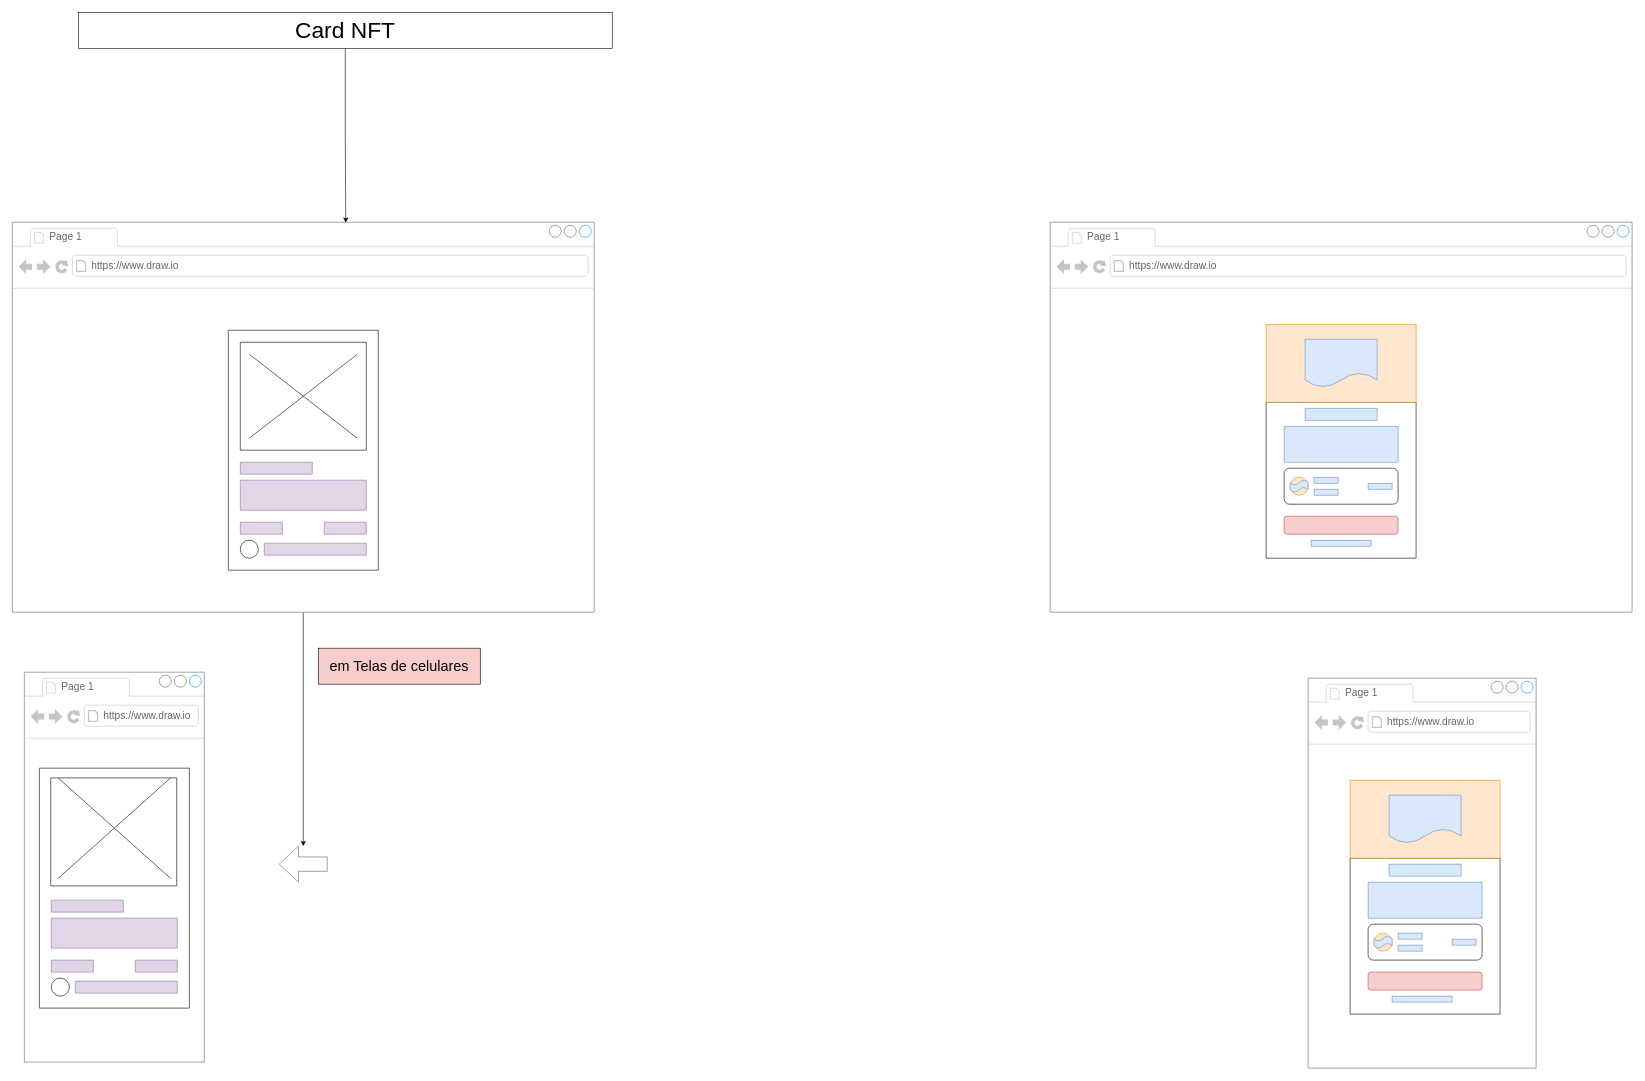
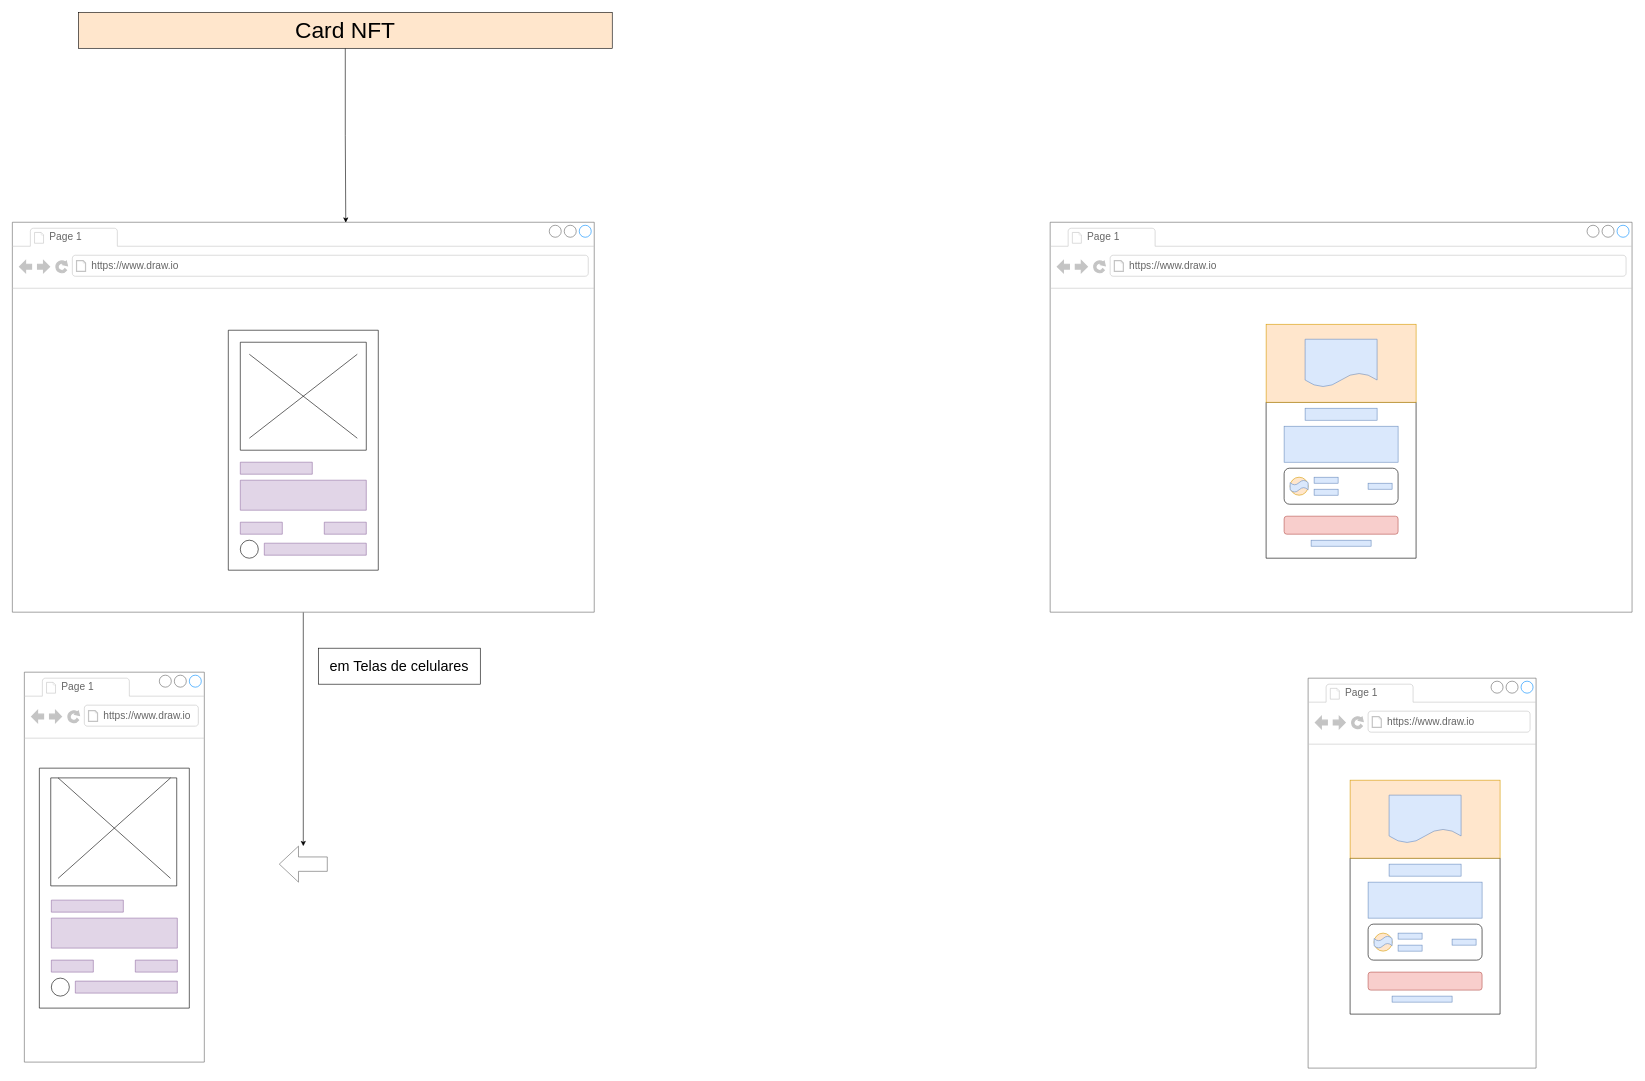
  <mxCell id="0" />
  <mxCell id="1" parent="0" />
  <mxCell id="2" value="" style="edgeStyle=orthogonalEdgeStyle;rounded=0;orthogonalLoop=1;jettySize=auto;html=1;" edge="1" parent="1" source="3" target="29"><mxGeometry relative="1" as="geometry" /></mxCell>
  <mxCell id="3" value="" style="strokeWidth=1;shadow=0;dashed=0;align=center;html=1;shape=mxgraph.mockup.containers.browserWindow;rSize=0;strokeColor=#666666;strokeColor2=#008cff;strokeColor3=#c4c4c4;mainText=,;recursiveResize=0;" parent="1" vertex="1"><mxGeometry x="20" y="370" width="970" height="650" as="geometry" /></mxCell>
  <mxCell id="4" value="Page 1" style="strokeWidth=1;shadow=0;dashed=0;align=center;html=1;shape=mxgraph.mockup.containers.anchor;fontSize=17;fontColor=#666666;align=left;whiteSpace=wrap;" parent="3" vertex="1"><mxGeometry x="60" y="12" width="110" height="26" as="geometry" /></mxCell>
  <mxCell id="5" value="https://www.draw.io" style="strokeWidth=1;shadow=0;dashed=0;align=center;html=1;shape=mxgraph.mockup.containers.anchor;rSize=0;fontSize=17;fontColor=#666666;align=left;" parent="3" vertex="1"><mxGeometry x="130" y="60" width="250" height="26" as="geometry" /></mxCell>
  <mxCell id="6" value="" style="verticalLabelPosition=bottom;verticalAlign=top;html=1;shape=mxgraph.basic.rect;fillColor2=none;strokeWidth=1;size=20;indent=5;" parent="3" vertex="1"><mxGeometry x="360" y="180" width="250" height="400" as="geometry" /></mxCell>
  <mxCell id="7" value="" style="verticalLabelPosition=bottom;verticalAlign=top;html=1;shape=mxgraph.basic.rect;fillColor2=none;strokeWidth=1;size=20;indent=3.33;" parent="3" vertex="1"><mxGeometry x="380" y="200" width="210" height="180" as="geometry" /></mxCell>
  <mxCell id="8" value="" style="verticalLabelPosition=bottom;verticalAlign=top;html=1;shape=mxgraph.basic.rect;fillColor2=none;strokeWidth=1;size=20;indent=5;fillColor=#e1d5e7;strokeColor=#9673a6;" parent="3" vertex="1"><mxGeometry x="380" y="400" width="120" height="20" as="geometry" /></mxCell>
  <mxCell id="9" value="" style="verticalLabelPosition=bottom;verticalAlign=top;html=1;shape=mxgraph.basic.rect;fillColor2=none;strokeWidth=1;size=20;indent=5;fillColor=#e1d5e7;strokeColor=#9673a6;" parent="3" vertex="1"><mxGeometry x="380" y="430" width="210" height="50" as="geometry" /></mxCell>
  <mxCell id="10" value="" style="verticalLabelPosition=bottom;verticalAlign=top;html=1;shape=mxgraph.basic.rect;fillColor2=none;strokeWidth=1;size=20;indent=5;fillColor=#e1d5e7;strokeColor=#9673a6;" parent="3" vertex="1"><mxGeometry x="380" y="500" width="70" height="20" as="geometry" /></mxCell>
  <mxCell id="11" value="" style="verticalLabelPosition=bottom;verticalAlign=top;html=1;shape=mxgraph.basic.rect;fillColor2=none;strokeWidth=1;size=20;indent=5;fillColor=#e1d5e7;strokeColor=#9673a6;" parent="3" vertex="1"><mxGeometry x="520" y="500" width="70" height="20" as="geometry" /></mxCell>
  <mxCell id="12" value="" style="ellipse;whiteSpace=wrap;html=1;aspect=fixed;" parent="3" vertex="1"><mxGeometry x="380" y="530" width="30" height="30" as="geometry" /></mxCell>
  <mxCell id="13" value="" style="verticalLabelPosition=bottom;verticalAlign=top;html=1;shape=mxgraph.basic.rect;fillColor2=none;strokeWidth=1;size=20;indent=5;fillColor=#e1d5e7;strokeColor=#9673a6;" parent="3" vertex="1"><mxGeometry x="420" y="535" width="170" height="20" as="geometry" /></mxCell>
  <mxCell id="14" value="" style="shape=mxgraph.sysml.x;" parent="3" vertex="1"><mxGeometry x="395" y="220" width="180" height="140" as="geometry" /></mxCell>
  <mxCell id="15" value="" style="strokeWidth=1;shadow=0;dashed=0;align=center;html=1;shape=mxgraph.mockup.containers.browserWindow;rSize=0;strokeColor=#666666;strokeColor2=#008cff;strokeColor3=#c4c4c4;mainText=,;recursiveResize=0;" parent="1" vertex="1"><mxGeometry x="40" y="1120" width="300" height="650" as="geometry" /></mxCell>
  <mxCell id="16" value="Page 1" style="strokeWidth=1;shadow=0;dashed=0;align=center;html=1;shape=mxgraph.mockup.containers.anchor;fontSize=17;fontColor=#666666;align=left;whiteSpace=wrap;" parent="15" vertex="1"><mxGeometry x="60" y="12" width="110" height="26" as="geometry" /></mxCell>
  <mxCell id="17" value="https://www.draw.io" style="strokeWidth=1;shadow=0;dashed=0;align=center;html=1;shape=mxgraph.mockup.containers.anchor;rSize=0;fontSize=17;fontColor=#666666;align=left;" parent="15" vertex="1"><mxGeometry x="130" y="60" width="250" height="26" as="geometry" /></mxCell>
  <mxCell id="18" value="" style="verticalLabelPosition=bottom;verticalAlign=top;html=1;shape=mxgraph.basic.rect;fillColor2=none;strokeWidth=1;size=20;indent=5;" parent="15" vertex="1"><mxGeometry x="25" y="160" width="250" height="400" as="geometry" /></mxCell>
  <mxCell id="19" value="" style="verticalLabelPosition=bottom;verticalAlign=top;html=1;shape=mxgraph.basic.rect;fillColor2=none;strokeWidth=1;size=20;indent=5;fillColor=#e1d5e7;strokeColor=#9673a6;" parent="15" vertex="1"><mxGeometry x="45" y="380" width="120" height="20" as="geometry" /></mxCell>
  <mxCell id="20" value="" style="verticalLabelPosition=bottom;verticalAlign=top;html=1;shape=mxgraph.basic.rect;fillColor2=none;strokeWidth=1;size=20;indent=5;fillColor=#e1d5e7;strokeColor=#9673a6;" parent="15" vertex="1"><mxGeometry x="45" y="410" width="210" height="50" as="geometry" /></mxCell>
  <mxCell id="21" value="" style="verticalLabelPosition=bottom;verticalAlign=top;html=1;shape=mxgraph.basic.rect;fillColor2=none;strokeWidth=1;size=20;indent=5;fillColor=#e1d5e7;strokeColor=#9673a6;" parent="15" vertex="1"><mxGeometry x="45" y="480" width="70" height="20" as="geometry" /></mxCell>
  <mxCell id="22" value="" style="ellipse;whiteSpace=wrap;html=1;aspect=fixed;" parent="15" vertex="1"><mxGeometry x="45" y="510" width="30" height="30" as="geometry" /></mxCell>
  <mxCell id="23" value="" style="verticalLabelPosition=bottom;verticalAlign=top;html=1;shape=mxgraph.basic.rect;fillColor2=none;strokeWidth=1;size=20;indent=5;fillColor=#e1d5e7;strokeColor=#9673a6;" parent="15" vertex="1"><mxGeometry x="85" y="515" width="170" height="20" as="geometry" /></mxCell>
  <mxCell id="24" value="" style="verticalLabelPosition=bottom;verticalAlign=top;html=1;shape=mxgraph.basic.rect;fillColor2=none;strokeWidth=1;size=20;indent=5;fillColor=#e1d5e7;strokeColor=#9673a6;" parent="15" vertex="1"><mxGeometry x="185" y="480" width="70" height="20" as="geometry" /></mxCell>
  <mxCell id="25" value="" style="verticalLabelPosition=bottom;verticalAlign=top;html=1;shape=mxgraph.basic.rect;fillColor2=none;strokeWidth=1;size=20;indent=3.33;" parent="15" vertex="1"><mxGeometry x="44" y="176.25" width="210" height="180" as="geometry" /></mxCell>
  <mxCell id="26" value="" style="shape=mxgraph.sysml.x;" parent="15" vertex="1"><mxGeometry x="56.25" y="176.25" width="187.5" height="167.5" as="geometry" /></mxCell>
  <mxCell id="27" value="" style="edgeStyle=orthogonalEdgeStyle;rounded=0;orthogonalLoop=1;jettySize=auto;html=1;entryX=0.573;entryY=0.001;entryDx=0;entryDy=0;entryPerimeter=0;" edge="1" parent="1" source="28" target="3"><mxGeometry relative="1" as="geometry"><mxPoint x="575" y="160" as="targetPoint" /></mxGeometry></mxCell>
- <mxCell id="28" value="&lt;font style=&quot;font-size: 38px;&quot;&gt;Card NFT&lt;/font&gt;" style="rounded=0;whiteSpace=wrap;html=1;" vertex="1" parent="1"><mxGeometry x="130" y="20" width="890" height="60" as="geometry" /></mxCell>
+ <mxCell id="28" value="&lt;font style=&quot;font-size: 38px;&quot;&gt;Card NFT&lt;/font&gt;" style="rounded=0;whiteSpace=wrap;html=1;fillColor=#ffe6cc;" vertex="1" parent="1"><mxGeometry x="130" y="20" width="890" height="60" as="geometry" /></mxCell>
  <mxCell id="29" value="" style="shape=singleArrow;whiteSpace=wrap;html=1;arrowWidth=0.4;arrowSize=0.4;strokeColor=#666666;strokeWidth=1;shadow=0;dashed=0;rotation=-180;" vertex="1" parent="1"><mxGeometry x="465" y="1410" width="80" height="60" as="geometry" /></mxCell>
- <mxCell id="30" value="&lt;font style=&quot;font-size: 24px;&quot;&gt;em Telas de celulares&lt;/font&gt;" style="whiteSpace=wrap;html=1;fillColor=#f8cecc;" vertex="1" parent="1"><mxGeometry x="530" y="1080" width="270" height="60" as="geometry" /></mxCell>
+ <mxCell id="30" value="&lt;font style=&quot;font-size: 24px;&quot;&gt;em Telas de celulares&lt;/font&gt;" style="whiteSpace=wrap;html=1;" vertex="1" parent="1"><mxGeometry x="530" y="1080" width="270" height="60" as="geometry" /></mxCell>
  <mxCell id="31" value="" style="strokeWidth=1;shadow=0;dashed=0;align=center;html=1;shape=mxgraph.mockup.containers.browserWindow;rSize=0;strokeColor=#666666;strokeColor2=#008cff;strokeColor3=#c4c4c4;mainText=,;recursiveResize=0;" vertex="1" parent="1"><mxGeometry x="1750" y="370" width="970" height="650" as="geometry" /></mxCell>
  <mxCell id="32" value="Page 1" style="strokeWidth=1;shadow=0;dashed=0;align=center;html=1;shape=mxgraph.mockup.containers.anchor;fontSize=17;fontColor=#666666;align=left;whiteSpace=wrap;" vertex="1" parent="31"><mxGeometry x="60" y="12" width="110" height="26" as="geometry" /></mxCell>
  <mxCell id="33" value="https://www.draw.io" style="strokeWidth=1;shadow=0;dashed=0;align=center;html=1;shape=mxgraph.mockup.containers.anchor;rSize=0;fontSize=17;fontColor=#666666;align=left;" vertex="1" parent="31"><mxGeometry x="130" y="60" width="250" height="26" as="geometry" /></mxCell>
  <mxCell id="34" value="" style="verticalLabelPosition=bottom;verticalAlign=top;html=1;shape=mxgraph.basic.rect;fillColor2=none;strokeWidth=1;size=20;indent=5;" vertex="1" parent="31"><mxGeometry x="360" y="300" width="250" height="260" as="geometry" /></mxCell>
  <mxCell id="35" value="" style="rounded=0;whiteSpace=wrap;html=1;fillColor=#ffe6cc;strokeColor=#d79b00;" vertex="1" parent="31"><mxGeometry x="360" y="170" width="250" height="130" as="geometry" /></mxCell>
  <mxCell id="36" value="" style="shape=document;whiteSpace=wrap;html=1;boundedLbl=1;fillColor=#dae8fc;strokeColor=#6c8ebf;" vertex="1" parent="31"><mxGeometry x="425" y="195" width="120" height="80" as="geometry" /></mxCell>
  <mxCell id="37" value="" style="rounded=0;whiteSpace=wrap;html=1;fillColor=#dae8fc;strokeColor=#6c8ebf;" vertex="1" parent="31"><mxGeometry x="425" y="310" width="120" height="20" as="geometry" /></mxCell>
  <mxCell id="38" value="" style="rounded=0;whiteSpace=wrap;html=1;fillColor=#dae8fc;strokeColor=#6c8ebf;" vertex="1" parent="31"><mxGeometry x="390" y="340" width="190" height="60" as="geometry" /></mxCell>
  <mxCell id="39" value="" style="rounded=1;whiteSpace=wrap;html=1;" vertex="1" parent="31"><mxGeometry x="390" y="410" width="190" height="60" as="geometry" /></mxCell>
  <mxCell id="40" value="" style="ellipse;whiteSpace=wrap;html=1;aspect=fixed;fillColor=#ffe6cc;strokeColor=#d79b00;" vertex="1" parent="31"><mxGeometry x="400" y="425" width="30" height="30" as="geometry" /></mxCell>
  <mxCell id="41" value="" style="rounded=0;whiteSpace=wrap;html=1;fillColor=#dae8fc;strokeColor=#6c8ebf;" vertex="1" parent="31"><mxGeometry x="440" y="425" width="40" height="10" as="geometry" /></mxCell>
  <mxCell id="42" value="" style="rounded=0;whiteSpace=wrap;html=1;fillColor=#dae8fc;strokeColor=#6c8ebf;" vertex="1" parent="31"><mxGeometry x="440" y="445" width="40" height="10" as="geometry" /></mxCell>
  <mxCell id="43" value="" style="rounded=0;whiteSpace=wrap;html=1;fillColor=#dae8fc;strokeColor=#6c8ebf;" vertex="1" parent="31"><mxGeometry x="530" y="435" width="40" height="10" as="geometry" /></mxCell>
  <mxCell id="44" value="" style="shape=tape;whiteSpace=wrap;html=1;fillColor=#dae8fc;strokeColor=#6c8ebf;" vertex="1" parent="31"><mxGeometry x="400" y="430" width="30" height="20" as="geometry" /></mxCell>
  <mxCell id="45" value="" style="rounded=1;whiteSpace=wrap;html=1;shadow=0;fillColor=#f8cecc;strokeColor=#b85450;" vertex="1" parent="31"><mxGeometry x="390" y="490" width="190" height="30" as="geometry" /></mxCell>
  <mxCell id="46" value="" style="rounded=0;whiteSpace=wrap;html=1;fillColor=#dae8fc;strokeColor=#6c8ebf;" vertex="1" parent="31"><mxGeometry x="435" y="530" width="100" height="10" as="geometry" /></mxCell>
  <mxCell id="47" value="" style="strokeWidth=1;shadow=0;dashed=0;align=center;html=1;shape=mxgraph.mockup.containers.browserWindow;rSize=0;strokeColor=#666666;strokeColor2=#008cff;strokeColor3=#c4c4c4;mainText=,;recursiveResize=0;" vertex="1" parent="1"><mxGeometry x="2180" y="1130" width="380" height="650" as="geometry" /></mxCell>
  <mxCell id="48" value="Page 1" style="strokeWidth=1;shadow=0;dashed=0;align=center;html=1;shape=mxgraph.mockup.containers.anchor;fontSize=17;fontColor=#666666;align=left;whiteSpace=wrap;" vertex="1" parent="47"><mxGeometry x="60" y="12" width="110" height="26" as="geometry" /></mxCell>
  <mxCell id="49" value="https://www.draw.io" style="strokeWidth=1;shadow=0;dashed=0;align=center;html=1;shape=mxgraph.mockup.containers.anchor;rSize=0;fontSize=17;fontColor=#666666;align=left;" vertex="1" parent="47"><mxGeometry x="130" y="60" width="250" height="26" as="geometry" /></mxCell>
  <mxCell id="50" value="" style="verticalLabelPosition=bottom;verticalAlign=top;html=1;shape=mxgraph.basic.rect;fillColor2=none;strokeWidth=1;size=20;indent=5;" vertex="1" parent="47"><mxGeometry x="70" y="300" width="250" height="260" as="geometry" /></mxCell>
  <mxCell id="51" value="" style="rounded=0;whiteSpace=wrap;html=1;fillColor=#ffe6cc;strokeColor=#d79b00;" vertex="1" parent="47"><mxGeometry x="70" y="170" width="250" height="130" as="geometry" /></mxCell>
  <mxCell id="52" value="" style="shape=document;whiteSpace=wrap;html=1;boundedLbl=1;fillColor=#dae8fc;strokeColor=#6c8ebf;" vertex="1" parent="47"><mxGeometry x="135" y="195" width="120" height="80" as="geometry" /></mxCell>
  <mxCell id="53" value="" style="rounded=0;whiteSpace=wrap;html=1;fillColor=#dae8fc;strokeColor=#6c8ebf;" vertex="1" parent="47"><mxGeometry x="135" y="310" width="120" height="20" as="geometry" /></mxCell>
  <mxCell id="54" value="" style="rounded=0;whiteSpace=wrap;html=1;fillColor=#dae8fc;strokeColor=#6c8ebf;" vertex="1" parent="47"><mxGeometry x="100" y="340" width="190" height="60" as="geometry" /></mxCell>
  <mxCell id="55" value="" style="rounded=1;whiteSpace=wrap;html=1;" vertex="1" parent="47"><mxGeometry x="100" y="410" width="190" height="60" as="geometry" /></mxCell>
  <mxCell id="56" value="" style="ellipse;whiteSpace=wrap;html=1;aspect=fixed;fillColor=#ffe6cc;strokeColor=#d79b00;" vertex="1" parent="47"><mxGeometry x="110" y="425" width="30" height="30" as="geometry" /></mxCell>
  <mxCell id="57" value="" style="rounded=0;whiteSpace=wrap;html=1;fillColor=#dae8fc;strokeColor=#6c8ebf;" vertex="1" parent="47"><mxGeometry x="150" y="425" width="40" height="10" as="geometry" /></mxCell>
  <mxCell id="58" value="" style="rounded=0;whiteSpace=wrap;html=1;fillColor=#dae8fc;strokeColor=#6c8ebf;" vertex="1" parent="47"><mxGeometry x="150" y="445" width="40" height="10" as="geometry" /></mxCell>
  <mxCell id="59" value="" style="rounded=0;whiteSpace=wrap;html=1;fillColor=#dae8fc;strokeColor=#6c8ebf;" vertex="1" parent="47"><mxGeometry x="240" y="435" width="40" height="10" as="geometry" /></mxCell>
  <mxCell id="60" value="" style="shape=tape;whiteSpace=wrap;html=1;fillColor=#dae8fc;strokeColor=#6c8ebf;" vertex="1" parent="47"><mxGeometry x="110" y="430" width="30" height="20" as="geometry" /></mxCell>
  <mxCell id="61" value="" style="rounded=1;whiteSpace=wrap;html=1;shadow=0;fillColor=#f8cecc;strokeColor=#b85450;" vertex="1" parent="47"><mxGeometry x="100" y="490" width="190" height="30" as="geometry" /></mxCell>
  <mxCell id="62" value="" style="rounded=0;whiteSpace=wrap;html=1;fillColor=#dae8fc;strokeColor=#6c8ebf;" vertex="1" parent="47"><mxGeometry x="140" y="530" width="100" height="10" as="geometry" /></mxCell>
